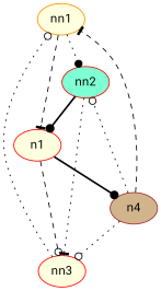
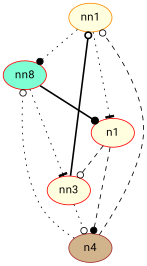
  digraph {
    fontname="Roboto Mono"
    node [color=red fillcolor=lightyellow fontname="Roboto Mono" style=filled]
    edge [arrowhead=odot fontname="Roboto Mono" style=dotted]
    nn1 [color=darkorange]
-   nn2 [fillcolor=aquamarine]
+   nn2 [fillcolor=aquamarine label=nn8]
    nn3
    n1
    n2 [color=brown fillcolor=tan label=n4]
    subgraph sub_1 {
      nn1
      nn2
      nn3
    }
    nn1 -> nn2 [arrowhead=dot]
-   nn1 -> n1 [arrowhead=tee style=dashed]
+   nn1 -> n1 [arrowhead=tee]
    nn2 -> nn3 [arrowhead=tee]
    nn2 -> n1 [arrowhead=dot style=bold]
-   nn3 -> nn1
+   nn3 -> nn1 [style=bold]
    n1 -> nn3 [style=dashed]
-   n1 -> n2 [arrowhead=dot style=bold]
-   n2 -> nn1 [arrowhead=tee style=dashed]
+   n1 -> n2 [arrowhead=dot style=dashed]
+   n2 -> nn1 [style=dashed]
    n2 -> nn2
-   n2 -> nn3
+   nn3 -> n2
  }
